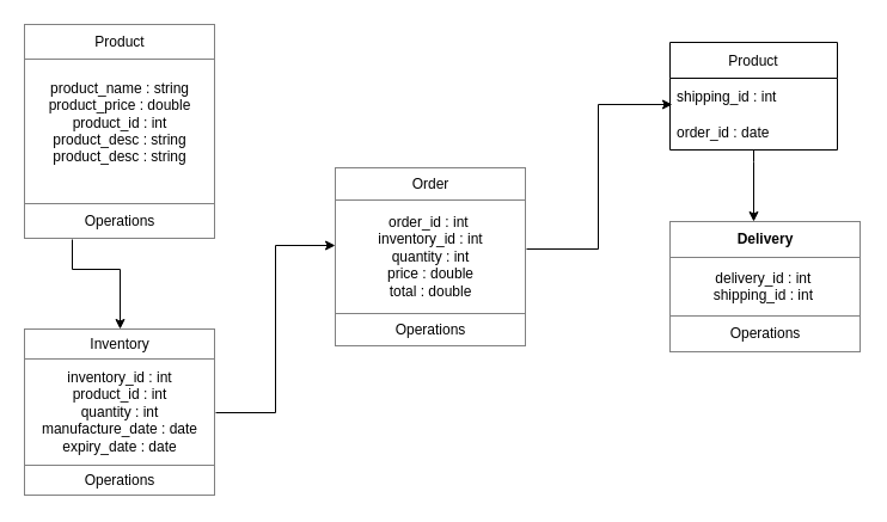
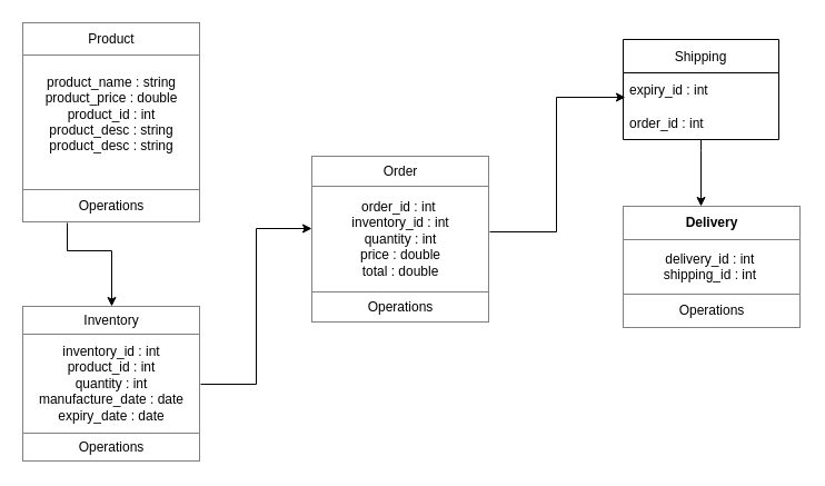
  <mxCell id="0" />
  <mxCell id="1" parent="0" />
- <mxCell id="2" value="Product" style="swimlane;fontStyle=0;childLayout=stackLayout;horizontal=1;startSize=30;horizontalStack=0;resizeParent=1;resizeParentMax=0;resizeLast=0;collapsible=1;marginBottom=0;" vertex="1" parent="1"><mxGeometry x="560" y="35" width="140" height="90" as="geometry" /></mxCell>
- <mxCell id="3" value="shipping_id : int" style="text;strokeColor=none;fillColor=none;align=left;verticalAlign=middle;spacingLeft=4;spacingRight=4;overflow=hidden;points=[[0,0.5],[1,0.5]];portConstraint=eastwest;rotatable=0;" vertex="1" parent="2"><mxGeometry y="30" width="140" height="30" as="geometry" /></mxCell>
- <mxCell id="4" value="order_id : date" style="text;strokeColor=none;fillColor=none;align=left;verticalAlign=middle;spacingLeft=4;spacingRight=4;overflow=hidden;points=[[0,0.5],[1,0.5]];portConstraint=eastwest;rotatable=0;" vertex="1" parent="2"><mxGeometry y="60" width="140" height="30" as="geometry" /></mxCell>
+ <mxCell id="2" value="Shipping" style="swimlane;fontStyle=0;childLayout=stackLayout;horizontal=1;startSize=30;horizontalStack=0;resizeParent=1;resizeParentMax=0;resizeLast=0;collapsible=1;marginBottom=0;" vertex="1" parent="1"><mxGeometry x="560" y="35" width="140" height="90" as="geometry" /></mxCell>
+ <mxCell id="3" value="expiry_id : int" style="text;strokeColor=none;fillColor=none;align=left;verticalAlign=middle;spacingLeft=4;spacingRight=4;overflow=hidden;points=[[0,0.5],[1,0.5]];portConstraint=eastwest;rotatable=0;" vertex="1" parent="2"><mxGeometry y="30" width="140" height="30" as="geometry" /></mxCell>
+ <mxCell id="4" value="order_id : int" style="text;strokeColor=none;fillColor=none;align=left;verticalAlign=middle;spacingLeft=4;spacingRight=4;overflow=hidden;points=[[0,0.5],[1,0.5]];portConstraint=eastwest;rotatable=0;" vertex="1" parent="2"><mxGeometry y="60" width="140" height="30" as="geometry" /></mxCell>
  <mxCell id="5" value="&lt;table border=&quot;1&quot; width=&quot;100%&quot; cellpadding=&quot;4&quot; style=&quot;width: 100% ; height: 100% ; border-collapse: collapse&quot;&gt;&lt;tbody&gt;&lt;tr&gt;&lt;th align=&quot;center&quot;&gt;&lt;span style=&quot;font-weight: 400&quot;&gt;Product&lt;/span&gt;&lt;br&gt;&lt;/th&gt;&lt;/tr&gt;&lt;tr&gt;&lt;td align=&quot;center&quot;&gt;&lt;span style=&quot;text-align: left&quot;&gt;product_name : string&lt;br&gt;&lt;/span&gt;product_price : double&lt;br&gt;product_id : int&lt;br&gt;product_desc : string&lt;br&gt;product_desc : string&lt;span style=&quot;text-align: left&quot;&gt;&lt;br&gt;&lt;/span&gt;&lt;br&gt;&lt;/td&gt;&lt;/tr&gt;&lt;tr&gt;&lt;td align=&quot;center&quot;&gt;Operations&lt;/td&gt;&lt;/tr&gt;&lt;/tbody&gt;&lt;/table&gt;" style="text;html=1;strokeColor=none;fillColor=none;overflow=fill;" vertex="1" parent="1"><mxGeometry x="20" y="20" width="160" height="180" as="geometry" /></mxCell>
  <mxCell id="6" style="edgeStyle=orthogonalEdgeStyle;rounded=0;orthogonalLoop=1;jettySize=auto;html=1;exitX=0.5;exitY=1;exitDx=0;exitDy=0;" edge="1" parent="1" source="5" target="5"><mxGeometry relative="1" as="geometry" /></mxCell>
  <mxCell id="7" value="&lt;table border=&quot;1&quot; width=&quot;100%&quot; cellpadding=&quot;4&quot; style=&quot;width: 100% ; height: 100% ; border-collapse: collapse&quot;&gt;&lt;tbody&gt;&lt;tr&gt;&lt;th align=&quot;center&quot;&gt;&lt;span style=&quot;font-weight: 400&quot;&gt;Order&lt;/span&gt;&lt;br&gt;&lt;/th&gt;&lt;/tr&gt;&lt;tr&gt;&lt;td align=&quot;center&quot;&gt;&lt;span style=&quot;text-align: left&quot;&gt;order_id : int&amp;nbsp;&lt;/span&gt;&lt;br&gt;inventory_id : int&lt;br&gt;quantity : int&lt;br&gt;price : double&lt;br&gt;total : double&lt;br&gt;&lt;/td&gt;&lt;/tr&gt;&lt;tr&gt;&lt;td align=&quot;center&quot;&gt;Operations&lt;/td&gt;&lt;/tr&gt;&lt;/tbody&gt;&lt;/table&gt;" style="text;html=1;strokeColor=none;fillColor=none;overflow=fill;" vertex="1" parent="1"><mxGeometry x="280" y="140" width="160" height="150" as="geometry" /></mxCell>
  <mxCell id="8" value="&lt;table border=&quot;1&quot; width=&quot;100%&quot; cellpadding=&quot;4&quot; style=&quot;width: 100% ; height: 100% ; border-collapse: collapse&quot;&gt;&lt;tbody&gt;&lt;tr&gt;&lt;th align=&quot;center&quot;&gt;&lt;span style=&quot;font-weight: 400&quot;&gt;Inventory&lt;/span&gt;&lt;br&gt;&lt;/th&gt;&lt;/tr&gt;&lt;tr&gt;&lt;td align=&quot;center&quot;&gt;&lt;span style=&quot;text-align: left&quot;&gt;inventory_id : int&lt;br&gt;&lt;/span&gt;product_id : int&lt;br&gt;quantity : int&lt;br&gt;manufacture_date : date&lt;br&gt;expiry_date : date&lt;br&gt;&lt;/td&gt;&lt;/tr&gt;&lt;tr&gt;&lt;td align=&quot;center&quot;&gt;Operations&lt;/td&gt;&lt;/tr&gt;&lt;/tbody&gt;&lt;/table&gt;" style="text;html=1;strokeColor=none;fillColor=none;overflow=fill;" vertex="1" parent="1"><mxGeometry x="20" y="275" width="160" height="140" as="geometry" /></mxCell>
  <mxCell id="9" value="" style="edgeStyle=segmentEdgeStyle;endArrow=classic;html=1;rounded=0;exitX=0.25;exitY=1;exitDx=0;exitDy=0;entryX=0.5;entryY=0;entryDx=0;entryDy=0;" edge="1" parent="1" source="5" target="8"><mxGeometry width="50" height="50" relative="1" as="geometry"><mxPoint x="60" y="215" as="sourcePoint" /><mxPoint x="140" y="265" as="targetPoint" /><Array as="points"><mxPoint x="60" y="225" /><mxPoint x="100" y="225" /></Array></mxGeometry></mxCell>
  <mxCell id="10" value="" style="edgeStyle=elbowEdgeStyle;elbow=horizontal;endArrow=classic;html=1;rounded=0;" edge="1" parent="1" source="8"><mxGeometry width="50" height="50" relative="1" as="geometry"><mxPoint x="210" y="335" as="sourcePoint" /><mxPoint x="280" y="205" as="targetPoint" /></mxGeometry></mxCell>
  <mxCell id="11" value="&lt;table border=&quot;1&quot; width=&quot;100%&quot; cellpadding=&quot;4&quot; style=&quot;width: 100% ; height: 100% ; border-collapse: collapse&quot;&gt;&lt;tbody&gt;&lt;tr&gt;&lt;th align=&quot;center&quot;&gt;Delivery&lt;/th&gt;&lt;/tr&gt;&lt;tr&gt;&lt;td align=&quot;center&quot;&gt;delivery_id : int&amp;nbsp;&lt;br&gt;shipping_id : int&amp;nbsp;&lt;/td&gt;&lt;/tr&gt;&lt;tr&gt;&lt;td align=&quot;center&quot;&gt;Operations&lt;/td&gt;&lt;/tr&gt;&lt;/tbody&gt;&lt;/table&gt;" style="text;html=1;strokeColor=none;fillColor=none;overflow=fill;" vertex="1" parent="1"><mxGeometry x="560" y="185" width="160" height="110" as="geometry" /></mxCell>
  <mxCell id="12" value="" style="edgeStyle=elbowEdgeStyle;elbow=horizontal;endArrow=classic;html=1;rounded=0;entryX=0.014;entryY=0.733;entryDx=0;entryDy=0;entryPerimeter=0;" edge="1" parent="1" target="3"><mxGeometry width="50" height="50" relative="1" as="geometry"><mxPoint x="440" y="208" as="sourcePoint" /><mxPoint x="520" y="55" as="targetPoint" /><Array as="points"><mxPoint x="500" y="65" /></Array></mxGeometry></mxCell>
  <mxCell id="13" value="" style="edgeStyle=elbowEdgeStyle;elbow=horizontal;endArrow=classic;html=1;rounded=0;" edge="1" parent="1"><mxGeometry width="50" height="50" relative="1" as="geometry"><mxPoint x="630" y="125" as="sourcePoint" /><mxPoint x="630" y="185" as="targetPoint" /><Array as="points"><mxPoint x="630" y="135" /><mxPoint x="630" y="165" /></Array></mxGeometry></mxCell>
